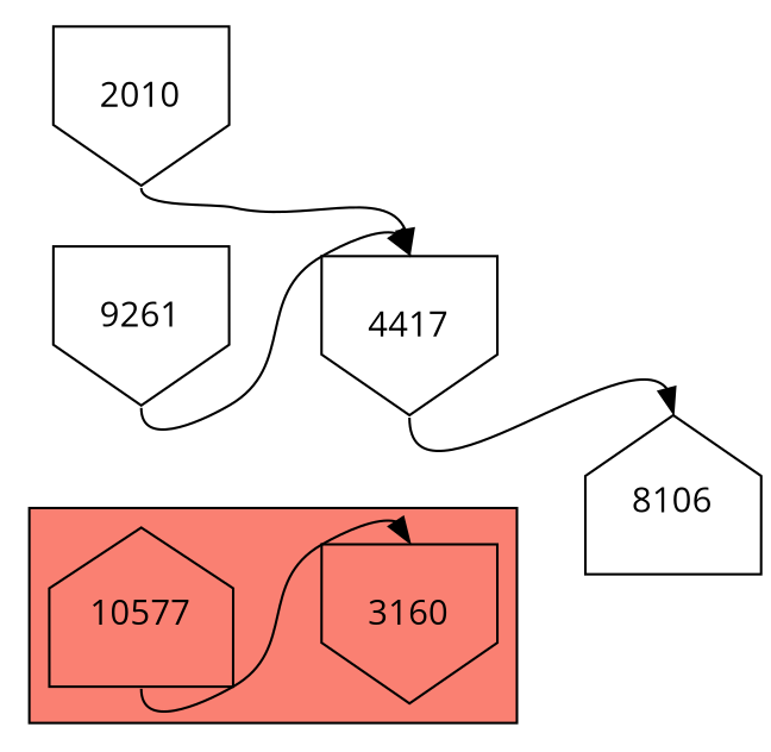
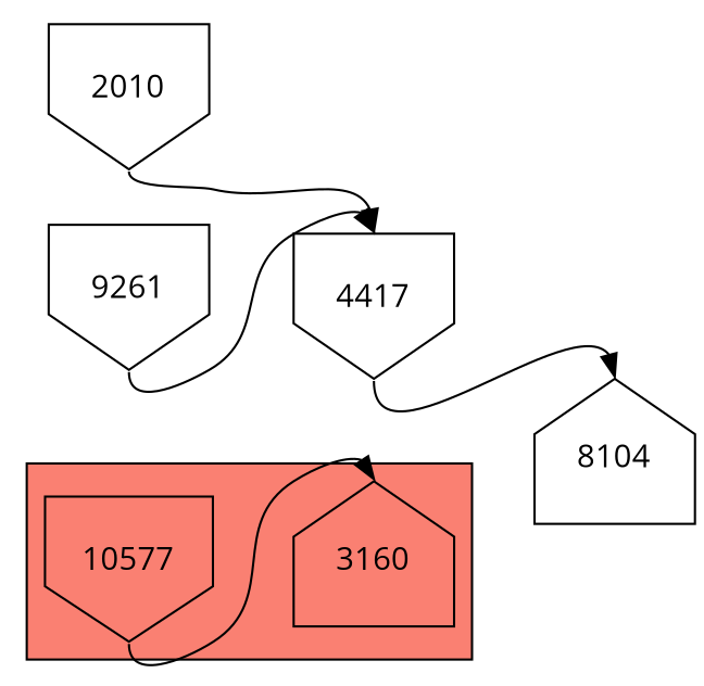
  digraph {
    fontname="Open Sans"
    rankdir=LR
    node [fontname="Open Sans" shape=house]
    edge [fontname="Open Sans" headport=n tailport=s]
-   10577 [height=1 width=1]
-   3160 [height=1 shape=invhouse width=1]
+   10577 [height=1 shape=invhouse width=1]
+   3160 [height=1 width=1]
    4417 [height=1 shape=invhouse width=1]
-   8106 [height=1 width=1]
+   8106 [height=1 width=1 label=8104]
    2010 [height=1 shape=invhouse width=1]
    n6 [height=1 label=9261 shape=invhouse width=1]
    subgraph cluster_1 {
      fillcolor=salmon
      style=filled
      10577
      3160
    }
    10577 -> 3160
    4417 -> 8106
    2010 -> 4417
    n6 -> 4417
  }
